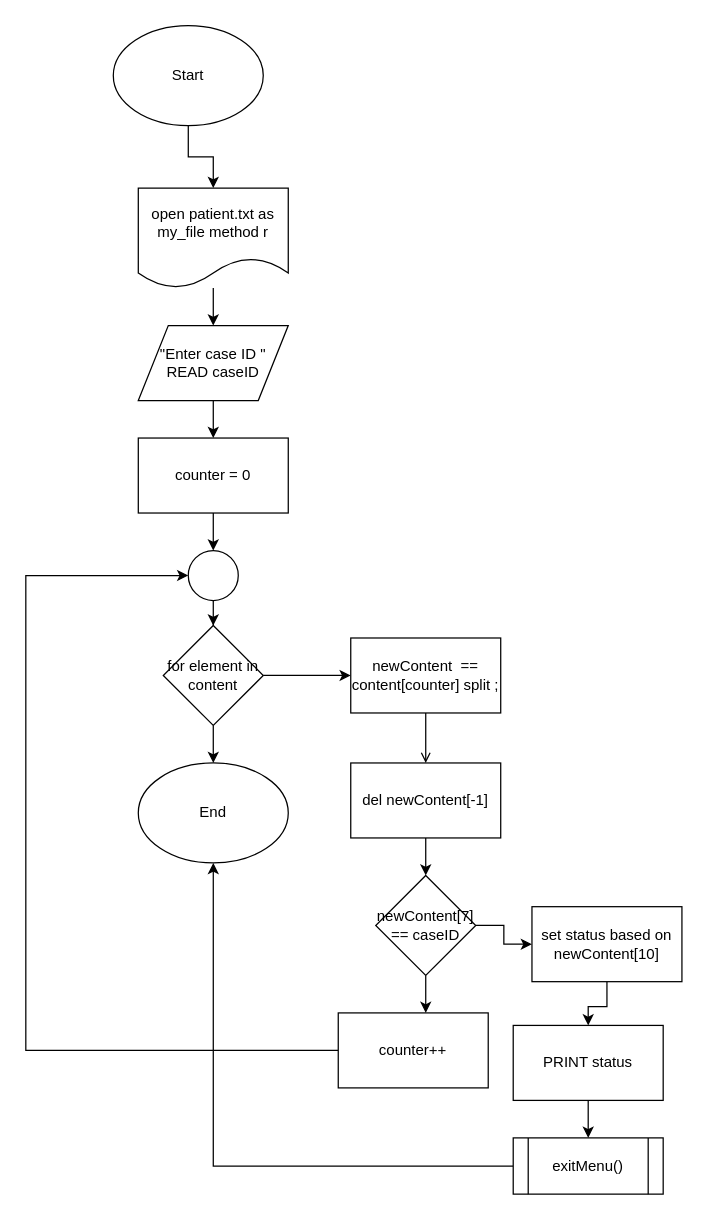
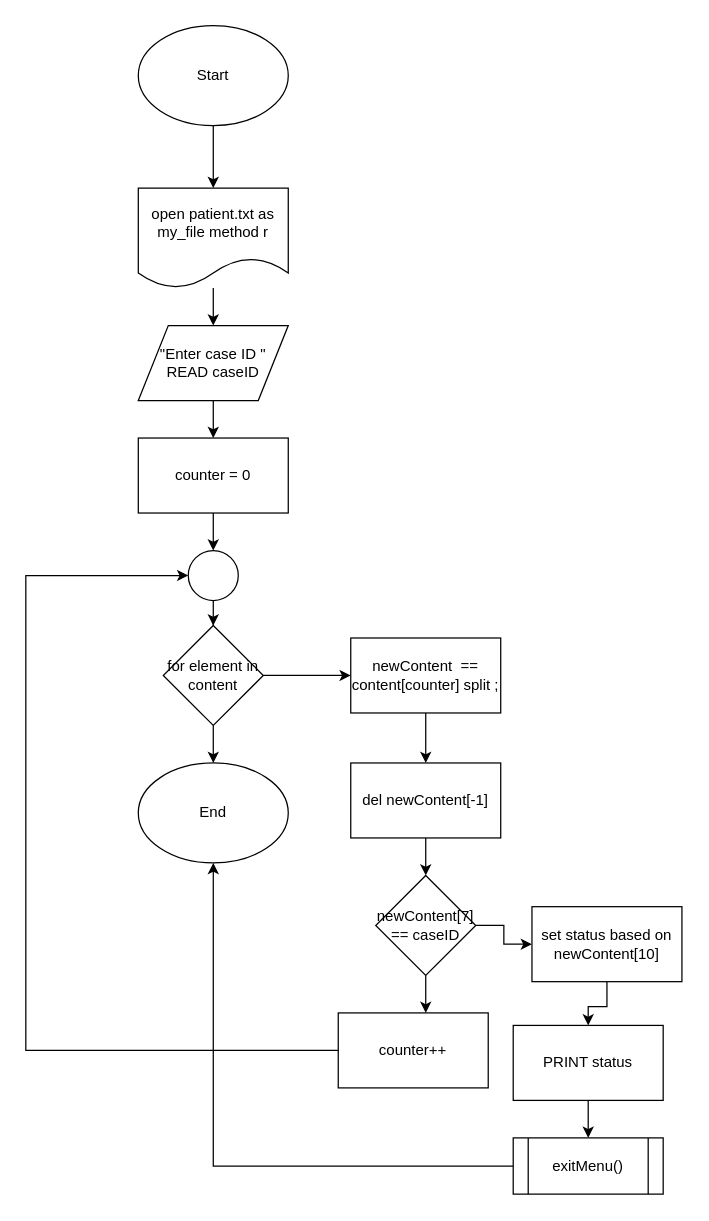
  <mxCell id="0" />
  <mxCell id="1" parent="0" />
  <mxCell id="2" style="edgeStyle=orthogonalEdgeStyle;rounded=0;orthogonalLoop=1;jettySize=auto;html=1;entryX=0.5;entryY=0;entryDx=0;entryDy=0;" edge="1" parent="1" source="3" target="5"><mxGeometry relative="1" as="geometry" /></mxCell>
- <mxCell id="3" value="Start" style="ellipse;whiteSpace=wrap;html=1;" vertex="1" parent="1"><mxGeometry x="90" y="20" width="120" height="80" as="geometry" /></mxCell>
+ <mxCell id="3" value="Start" style="ellipse;whiteSpace=wrap;html=1;" vertex="1" parent="1"><mxGeometry x="110" y="20" width="120" height="80" as="geometry" /></mxCell>
  <mxCell id="4" value="" style="edgeStyle=orthogonalEdgeStyle;rounded=0;orthogonalLoop=1;jettySize=auto;html=1;" edge="1" parent="1" source="5" target="7"><mxGeometry relative="1" as="geometry" /></mxCell>
  <mxCell id="5" value="open patient.txt as my_file method r" style="shape=document;whiteSpace=wrap;html=1;boundedLbl=1;" vertex="1" parent="1"><mxGeometry x="110" y="150" width="120" height="80" as="geometry" /></mxCell>
  <mxCell id="6" value="" style="edgeStyle=orthogonalEdgeStyle;rounded=0;orthogonalLoop=1;jettySize=auto;html=1;" edge="1" parent="1" source="7" target="9"><mxGeometry relative="1" as="geometry" /></mxCell>
  <mxCell id="7" value="&quot;Enter case ID &quot;&lt;br&gt;READ caseID" style="shape=parallelogram;perimeter=parallelogramPerimeter;whiteSpace=wrap;html=1;" vertex="1" parent="1"><mxGeometry x="110" y="260" width="120" height="60" as="geometry" /></mxCell>
  <mxCell id="8" style="edgeStyle=orthogonalEdgeStyle;rounded=0;orthogonalLoop=1;jettySize=auto;html=1;entryX=0.5;entryY=0;entryDx=0;entryDy=0;" edge="1" parent="1" source="9" target="11"><mxGeometry relative="1" as="geometry" /></mxCell>
  <mxCell id="9" value="counter = 0" style="rounded=0;whiteSpace=wrap;html=1;" vertex="1" parent="1"><mxGeometry x="110" y="350" width="120" height="60" as="geometry" /></mxCell>
  <mxCell id="10" style="edgeStyle=orthogonalEdgeStyle;rounded=0;orthogonalLoop=1;jettySize=auto;html=1;entryX=0.5;entryY=0;entryDx=0;entryDy=0;" edge="1" parent="1" source="11" target="14"><mxGeometry relative="1" as="geometry" /></mxCell>
  <mxCell id="11" value="" style="ellipse;whiteSpace=wrap;html=1;aspect=fixed;" vertex="1" parent="1"><mxGeometry x="150" y="440" width="40" height="40" as="geometry" /></mxCell>
  <mxCell id="12" style="edgeStyle=orthogonalEdgeStyle;rounded=0;orthogonalLoop=1;jettySize=auto;html=1;entryX=0;entryY=0.5;entryDx=0;entryDy=0;" edge="1" parent="1" source="14" target="16"><mxGeometry relative="1" as="geometry" /></mxCell>
  <mxCell id="13" value="" style="edgeStyle=orthogonalEdgeStyle;rounded=0;orthogonalLoop=1;jettySize=auto;html=1;" edge="1" parent="1" source="14" target="28"><mxGeometry relative="1" as="geometry" /></mxCell>
  <mxCell id="14" value="for element in content" style="rhombus;whiteSpace=wrap;html=1;" vertex="1" parent="1"><mxGeometry x="130" y="500" width="80" height="80" as="geometry" /></mxCell>
- <mxCell id="15" value="" style="edgeStyle=orthogonalEdgeStyle;rounded=0;orthogonalLoop=1;jettySize=auto;html=1;endArrow=open;" edge="1" parent="1" source="16" target="18"><mxGeometry relative="1" as="geometry" /></mxCell>
+ <mxCell id="15" value="" style="edgeStyle=orthogonalEdgeStyle;rounded=0;orthogonalLoop=1;jettySize=auto;html=1;" edge="1" parent="1" source="16" target="18"><mxGeometry relative="1" as="geometry" /></mxCell>
  <mxCell id="16" value="newContent&amp;nbsp; == content[counter] split ;" style="rounded=0;whiteSpace=wrap;html=1;" vertex="1" parent="1"><mxGeometry x="280" y="510" width="120" height="60" as="geometry" /></mxCell>
  <mxCell id="17" value="" style="edgeStyle=orthogonalEdgeStyle;rounded=0;orthogonalLoop=1;jettySize=auto;html=1;" edge="1" parent="1" source="18" target="21"><mxGeometry relative="1" as="geometry" /></mxCell>
  <mxCell id="18" value="del newContent[-1]" style="rounded=0;whiteSpace=wrap;html=1;" vertex="1" parent="1"><mxGeometry x="280" y="610" width="120" height="60" as="geometry" /></mxCell>
  <mxCell id="19" value="" style="edgeStyle=orthogonalEdgeStyle;rounded=0;orthogonalLoop=1;jettySize=auto;html=1;" edge="1" parent="1" source="21" target="23"><mxGeometry relative="1" as="geometry" /></mxCell>
  <mxCell id="20" value="" style="edgeStyle=orthogonalEdgeStyle;rounded=0;orthogonalLoop=1;jettySize=auto;html=1;" edge="1" parent="1" source="21"><mxGeometry relative="1" as="geometry"><mxPoint x="340" y="810" as="targetPoint" /></mxGeometry></mxCell>
  <mxCell id="21" value="newContent[7] == caseID" style="rhombus;whiteSpace=wrap;html=1;" vertex="1" parent="1"><mxGeometry x="300" y="700" width="80" height="80" as="geometry" /></mxCell>
  <mxCell id="22" style="edgeStyle=orthogonalEdgeStyle;rounded=0;orthogonalLoop=1;jettySize=auto;html=1;entryX=0.5;entryY=0;entryDx=0;entryDy=0;" edge="1" parent="1" source="23" target="25"><mxGeometry relative="1" as="geometry" /></mxCell>
  <mxCell id="23" value="set status based on newContent[10]" style="rounded=0;whiteSpace=wrap;html=1;" vertex="1" parent="1"><mxGeometry x="425" y="725" width="120" height="60" as="geometry" /></mxCell>
  <mxCell id="24" value="" style="edgeStyle=orthogonalEdgeStyle;rounded=0;orthogonalLoop=1;jettySize=auto;html=1;" edge="1" parent="1" source="25" target="30"><mxGeometry relative="1" as="geometry" /></mxCell>
  <mxCell id="25" value="PRINT status" style="rounded=0;whiteSpace=wrap;html=1;" vertex="1" parent="1"><mxGeometry x="410" y="820" width="120" height="60" as="geometry" /></mxCell>
  <mxCell id="26" style="edgeStyle=orthogonalEdgeStyle;rounded=0;orthogonalLoop=1;jettySize=auto;html=1;entryX=0;entryY=0.5;entryDx=0;entryDy=0;" edge="1" parent="1" source="27" target="11"><mxGeometry relative="1" as="geometry"><Array as="points"><mxPoint x="20" y="840" /><mxPoint x="20" y="460" /></Array></mxGeometry></mxCell>
  <mxCell id="27" value="counter++" style="rounded=0;whiteSpace=wrap;html=1;" vertex="1" parent="1"><mxGeometry x="270" y="810" width="120" height="60" as="geometry" /></mxCell>
  <mxCell id="28" value="End" style="ellipse;whiteSpace=wrap;html=1;" vertex="1" parent="1"><mxGeometry x="110" y="610" width="120" height="80" as="geometry" /></mxCell>
  <mxCell id="29" style="edgeStyle=orthogonalEdgeStyle;rounded=0;orthogonalLoop=1;jettySize=auto;html=1;entryX=0.5;entryY=1;entryDx=0;entryDy=0;" edge="1" parent="1" source="30" target="28"><mxGeometry relative="1" as="geometry" /></mxCell>
  <mxCell id="30" value="exitMenu()" style="shape=process;whiteSpace=wrap;html=1;backgroundOutline=1;" vertex="1" parent="1"><mxGeometry x="410" y="910" width="120" height="45" as="geometry" /></mxCell>
